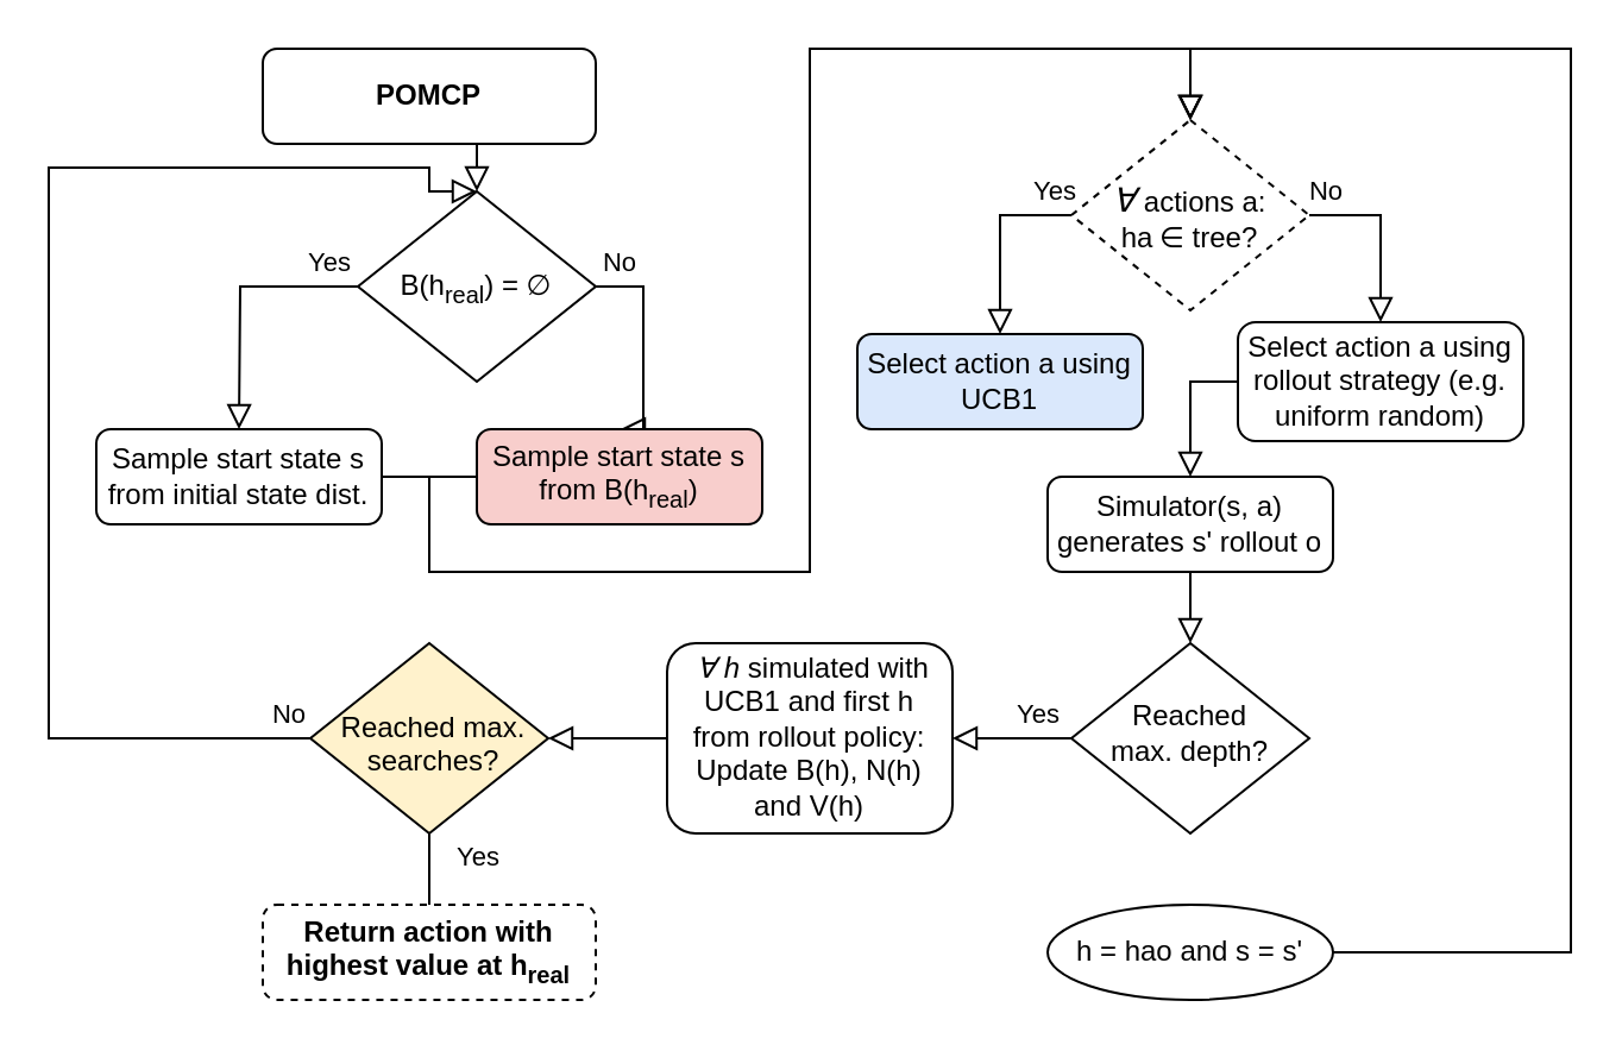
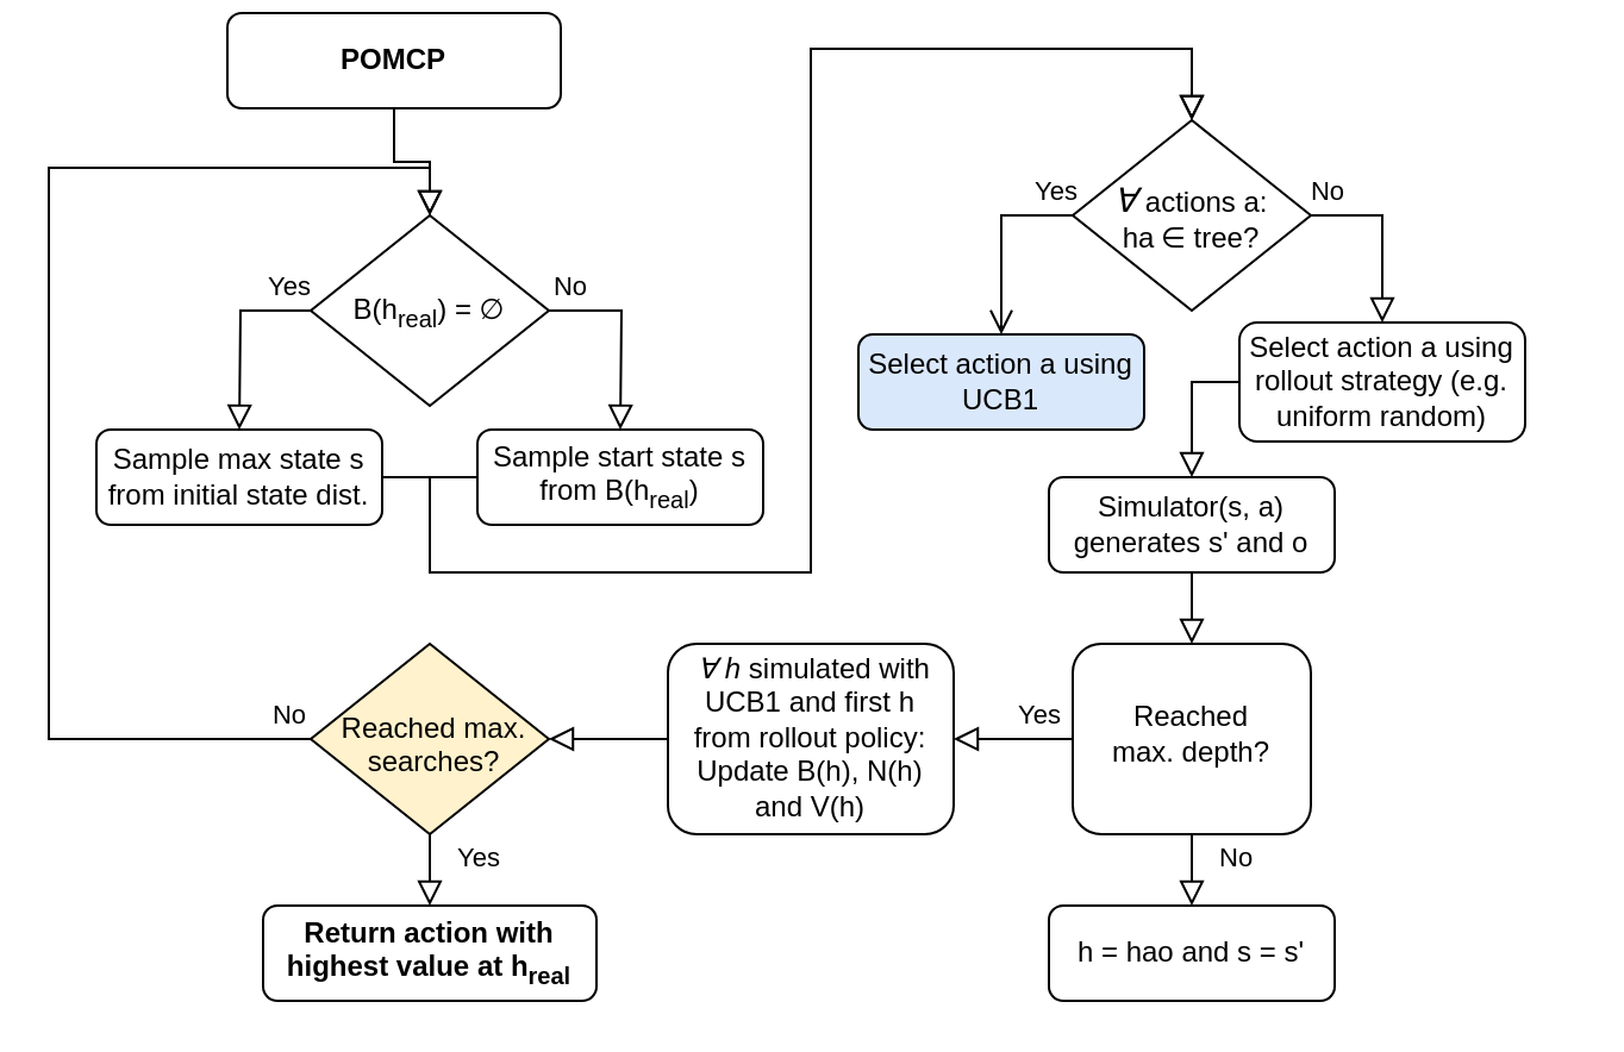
  <mxCell id="0" />
  <mxCell id="1" parent="0" />
  <mxCell id="2" value="" style="rounded=0;html=1;jettySize=auto;orthogonalLoop=1;fontSize=11;endArrow=block;endFill=0;endSize=8;strokeWidth=1;shadow=0;labelBackgroundColor=none;edgeStyle=orthogonalEdgeStyle;entryX=0.5;entryY=0;entryDx=0;entryDy=0;exitX=1;exitY=0.5;exitDx=0;exitDy=0;" parent="1" target="10" edge="1"><mxGeometry relative="1" as="geometry"><mxPoint x="160" y="200" as="sourcePoint" /><mxPoint x="180" y="290" as="targetPoint" /><Array as="points"><mxPoint x="180" y="200" /><mxPoint x="180" y="240" /><mxPoint x="340" y="240" /><mxPoint x="340" y="20" /><mxPoint x="500" y="20" /></Array></mxGeometry></mxCell>
- <mxCell id="3" value="POMCP" style="rounded=1;whiteSpace=wrap;html=1;fontSize=12;glass=0;strokeWidth=1;shadow=0;fontStyle=1" parent="1" vertex="1"><mxGeometry x="110" y="20" width="140" height="40" as="geometry" /></mxCell>
- <mxCell id="4" value="&lt;div&gt;B(h&lt;sub&gt;real&lt;/sub&gt;) = ∅&lt;/div&gt;" style="rhombus;whiteSpace=wrap;html=1;shadow=0;fontFamily=Helvetica;fontSize=12;align=center;strokeWidth=1;spacing=6;spacingTop=2;verticalAlign=middle;" parent="1" vertex="1"><mxGeometry x="150" y="80" width="100" height="80" as="geometry" /></mxCell>
+ <mxCell id="3" value="POMCP" style="rounded=1;whiteSpace=wrap;html=1;fontSize=12;glass=0;strokeWidth=1;shadow=0;fontStyle=1" parent="1" vertex="1"><mxGeometry x="95" y="5" width="140" height="40" as="geometry" /></mxCell>
+ <mxCell id="4" value="&lt;div&gt;B(h&lt;sub&gt;real&lt;/sub&gt;) = ∅&lt;/div&gt;" style="rhombus;whiteSpace=wrap;html=1;shadow=0;fontFamily=Helvetica;fontSize=12;align=center;strokeWidth=1;spacing=6;spacingTop=2;verticalAlign=middle;" parent="1" vertex="1"><mxGeometry x="130" y="90" width="100" height="80" as="geometry" /></mxCell>
  <mxCell id="5" value="Yes" style="rounded=0;html=1;jettySize=auto;orthogonalLoop=1;fontSize=11;endArrow=block;endFill=0;endSize=8;strokeWidth=1;shadow=0;labelBackgroundColor=none;edgeStyle=orthogonalEdgeStyle;exitX=0;exitY=0.5;exitDx=0;exitDy=0;" parent="1" source="4" edge="1"><mxGeometry x="-0.778" y="-10" relative="1" as="geometry"><mxPoint as="offset" /><mxPoint x="200" y="230" as="sourcePoint" /><mxPoint x="100" y="180" as="targetPoint" /></mxGeometry></mxCell>
  <mxCell id="6" value="" style="rounded=0;html=1;jettySize=auto;orthogonalLoop=1;fontSize=11;endArrow=block;endFill=0;endSize=8;strokeWidth=1;shadow=0;labelBackgroundColor=none;edgeStyle=orthogonalEdgeStyle;entryX=0.5;entryY=0;entryDx=0;entryDy=0;exitX=0;exitY=0.5;exitDx=0;exitDy=0;" parent="1" target="10" edge="1"><mxGeometry relative="1" as="geometry"><mxPoint x="200" y="200" as="sourcePoint" /><mxPoint x="180" y="290" as="targetPoint" /><Array as="points"><mxPoint x="180" y="200" /><mxPoint x="180" y="240" /><mxPoint x="340" y="240" /><mxPoint x="340" y="20" /><mxPoint x="500" y="20" /></Array></mxGeometry></mxCell>
  <mxCell id="7" value="No" style="rounded=0;html=1;jettySize=auto;orthogonalLoop=1;fontSize=11;endArrow=block;endFill=0;endSize=8;strokeWidth=1;shadow=0;labelBackgroundColor=none;edgeStyle=orthogonalEdgeStyle;exitX=1;exitY=0.5;exitDx=0;exitDy=0;" parent="1" source="4" edge="1"><mxGeometry x="-0.778" y="10" relative="1" as="geometry"><mxPoint as="offset" /><mxPoint x="190" y="250" as="sourcePoint" /><mxPoint x="260" y="180" as="targetPoint" /></mxGeometry></mxCell>
  <mxCell id="8" value="" style="rounded=0;html=1;jettySize=auto;orthogonalLoop=1;fontSize=11;endArrow=block;endFill=0;endSize=8;strokeWidth=1;shadow=0;labelBackgroundColor=none;edgeStyle=orthogonalEdgeStyle;exitX=0.5;exitY=1;exitDx=0;exitDy=0;entryX=0.5;entryY=0;entryDx=0;entryDy=0;" parent="1" source="3" target="4" edge="1"><mxGeometry relative="1" as="geometry"><mxPoint x="270" y="270" as="sourcePoint" /><mxPoint x="160" y="20" as="targetPoint" /><Array as="points" /></mxGeometry></mxCell>
  <mxCell id="9" value="Select action a using UCB1" style="rounded=1;whiteSpace=wrap;html=1;fontSize=12;glass=0;strokeWidth=1;shadow=0;fillColor=#dae8fc;" parent="1" vertex="1"><mxGeometry x="360" y="140" width="120" height="40" as="geometry" /></mxCell>
- <mxCell id="10" value="&lt;div&gt;&lt;div&gt;&lt;dfn class=&quot;glossary&quot;&gt;&lt;span class=&quot;texhtml&quot; style=&quot;font-size: 13px&quot;&gt;&lt;font style=&quot;font-size: 14px&quot;&gt;&lt;br class=&quot;Apple-interchange-newline&quot;&gt;∀&lt;/font&gt;&amp;nbsp;&lt;/span&gt;&lt;/dfn&gt;actions a:&lt;/div&gt;&lt;div&gt;ha&lt;sub&gt;&amp;nbsp;&lt;/sub&gt;&lt;span class=&quot;katex-display&quot;&gt;∈&amp;nbsp;&lt;/span&gt;tree?&lt;/div&gt;&lt;/div&gt;" style="rhombus;whiteSpace=wrap;html=1;shadow=0;fontFamily=Helvetica;fontSize=12;align=center;strokeWidth=1;spacing=6;spacingTop=-2;verticalAlign=top;dashed=1;" parent="1" vertex="1"><mxGeometry x="450" y="50" width="100" height="80" as="geometry" /></mxCell>
- <mxCell id="11" value="Yes" style="rounded=0;html=1;jettySize=auto;orthogonalLoop=1;fontSize=11;endArrow=block;endFill=0;endSize=8;strokeWidth=1;shadow=0;labelBackgroundColor=none;edgeStyle=orthogonalEdgeStyle;exitX=0;exitY=0.5;exitDx=0;exitDy=0;" parent="1" source="10" target="9" edge="1"><mxGeometry x="-0.833" y="-10" relative="1" as="geometry"><mxPoint as="offset" /><mxPoint x="520" y="190" as="sourcePoint" /><mxPoint x="520" y="230" as="targetPoint" /><Array as="points"><mxPoint x="420" y="90" /></Array></mxGeometry></mxCell>
+ <mxCell id="10" value="&lt;div&gt;&lt;div&gt;&lt;dfn class=&quot;glossary&quot;&gt;&lt;span class=&quot;texhtml&quot; style=&quot;font-size: 13px&quot;&gt;&lt;font style=&quot;font-size: 14px&quot;&gt;&lt;br class=&quot;Apple-interchange-newline&quot;&gt;∀&lt;/font&gt;&amp;nbsp;&lt;/span&gt;&lt;/dfn&gt;actions a:&lt;/div&gt;&lt;div&gt;ha&lt;sub&gt;&amp;nbsp;&lt;/sub&gt;&lt;span class=&quot;katex-display&quot;&gt;∈&amp;nbsp;&lt;/span&gt;tree?&lt;/div&gt;&lt;/div&gt;" style="rhombus;whiteSpace=wrap;html=1;shadow=0;fontFamily=Helvetica;fontSize=12;align=center;strokeWidth=1;spacing=6;spacingTop=-2;verticalAlign=top;" parent="1" vertex="1"><mxGeometry x="450" y="50" width="100" height="80" as="geometry" /></mxCell>
+ <mxCell id="11" value="Yes" style="rounded=0;html=1;jettySize=auto;orthogonalLoop=1;fontSize=11;endArrow=open;endFill=0;endSize=8;strokeWidth=1;shadow=0;labelBackgroundColor=none;edgeStyle=orthogonalEdgeStyle;exitX=0;exitY=0.5;exitDx=0;exitDy=0;" parent="1" source="10" target="9" edge="1"><mxGeometry x="-0.833" y="-10" relative="1" as="geometry"><mxPoint as="offset" /><mxPoint x="520" y="190" as="sourcePoint" /><mxPoint x="520" y="230" as="targetPoint" /><Array as="points"><mxPoint x="420" y="90" /></Array></mxGeometry></mxCell>
  <mxCell id="12" value="Select action a using rollout strategy (e.g. uniform random)" style="rounded=1;whiteSpace=wrap;html=1;fontSize=12;glass=0;strokeWidth=1;shadow=0;" parent="1" vertex="1"><mxGeometry x="520" y="135" width="120" height="50" as="geometry" /></mxCell>
  <mxCell id="13" value="" style="rounded=0;html=1;jettySize=auto;orthogonalLoop=1;fontSize=11;endArrow=block;endFill=0;endSize=8;strokeWidth=1;shadow=0;labelBackgroundColor=none;edgeStyle=orthogonalEdgeStyle;entryX=0.5;entryY=0;entryDx=0;entryDy=0;exitX=0;exitY=0.5;exitDx=0;exitDy=0;" parent="1" source="12" target="18" edge="1"><mxGeometry relative="1" as="geometry"><mxPoint x="510" y="180" as="sourcePoint" /><mxPoint x="580" y="250" as="targetPoint" /><Array as="points"><mxPoint x="500" y="160" /></Array></mxGeometry></mxCell>
  <mxCell id="14" value="No" style="rounded=0;html=1;jettySize=auto;orthogonalLoop=1;fontSize=11;endArrow=block;endFill=0;endSize=8;strokeWidth=1;shadow=0;labelBackgroundColor=none;edgeStyle=orthogonalEdgeStyle;exitX=1;exitY=0.5;exitDx=0;exitDy=0;" parent="1" source="10" target="12" edge="1"><mxGeometry x="-0.818" y="10" relative="1" as="geometry"><mxPoint as="offset" /><mxPoint x="510" y="210" as="sourcePoint" /><mxPoint x="430" y="250" as="targetPoint" /><Array as="points"><mxPoint x="580" y="90" /></Array></mxGeometry></mxCell>
- <mxCell id="15" value="&lt;div&gt;Reached &lt;br&gt;&lt;/div&gt;&lt;div&gt;max. depth?&lt;/div&gt;" style="rhombus;whiteSpace=wrap;html=1;shadow=0;fontFamily=Helvetica;fontSize=12;align=center;strokeWidth=1;spacing=6;spacingTop=-4;" parent="1" vertex="1"><mxGeometry x="450" y="270" width="100" height="80" as="geometry" /></mxCell>
+ <mxCell id="15" value="&lt;div&gt;Reached &lt;br&gt;&lt;/div&gt;&lt;div&gt;max. depth?&lt;/div&gt;" style="whiteSpace=wrap;html=1;shadow=0;fontFamily=Helvetica;fontSize=12;align=center;strokeWidth=1;spacing=6;spacingTop=-4;rounded=1;" parent="1" vertex="1"><mxGeometry x="450" y="270" width="100" height="80" as="geometry" /></mxCell>
  <mxCell id="16" value="Yes" style="rounded=0;html=1;jettySize=auto;orthogonalLoop=1;fontSize=11;endArrow=block;endFill=0;endSize=8;strokeWidth=1;shadow=0;labelBackgroundColor=none;edgeStyle=orthogonalEdgeStyle;exitX=0;exitY=0.5;exitDx=0;exitDy=0;" parent="1" source="15" target="20" edge="1"><mxGeometry x="-0.429" y="-10" relative="1" as="geometry"><mxPoint as="offset" /><mxPoint x="540" y="440" as="sourcePoint" /><mxPoint x="730" y="310" as="targetPoint" /><Array as="points" /></mxGeometry></mxCell>
  <mxCell id="17" style="edgeStyle=orthogonalEdgeStyle;rounded=0;orthogonalLoop=1;jettySize=auto;html=1;exitX=0.5;exitY=1;exitDx=0;exitDy=0;endArrow=block;endFill=0;endSize=8;" parent="1" source="18" target="15" edge="1"><mxGeometry relative="1" as="geometry"><mxPoint x="500" y="290" as="targetPoint" /></mxGeometry></mxCell>
- <mxCell id="18" value="Simulator(s, a) generates s' rollout o" style="rounded=1;whiteSpace=wrap;html=1;fontSize=12;glass=0;strokeWidth=1;shadow=0;spacingLeft=0;spacingRight=0;" parent="1" vertex="1"><mxGeometry x="440" y="200" width="120" height="40" as="geometry" /></mxCell>
+ <mxCell id="18" value="Simulator(s, a) generates s' and o" style="rounded=1;whiteSpace=wrap;html=1;fontSize=12;glass=0;strokeWidth=1;shadow=0;spacingLeft=0;spacingRight=0;" parent="1" vertex="1"><mxGeometry x="440" y="200" width="120" height="40" as="geometry" /></mxCell>
  <mxCell id="19" style="edgeStyle=orthogonalEdgeStyle;rounded=0;orthogonalLoop=1;jettySize=auto;html=1;exitX=0;exitY=0.5;exitDx=0;exitDy=0;endArrow=block;endFill=0;endSize=8;entryX=1;entryY=0.5;entryDx=0;entryDy=0;" parent="1" source="20" target="21" edge="1"><mxGeometry relative="1" as="geometry"><mxPoint x="480" y="300" as="targetPoint" /><Array as="points" /></mxGeometry></mxCell>
  <mxCell id="20" value="&lt;div&gt;&amp;nbsp;&lt;dfn class=&quot;glossary&quot;&gt;∀&amp;nbsp;h&lt;/dfn&gt;&amp;nbsp;simulated with UCB1 and first h from rollout policy:&lt;/div&gt;&lt;div&gt;Update B(h), N(h) and V(h)&lt;/div&gt;" style="rounded=1;whiteSpace=wrap;html=1;fontSize=12;glass=0;strokeWidth=1;shadow=0;verticalAlign=bottom;spacingTop=0;spacing=4;" parent="1" vertex="1"><mxGeometry x="280" y="270" width="120" height="80" as="geometry" /></mxCell>
  <mxCell id="21" value="&lt;div&gt;&lt;span&gt;Reached&amp;nbsp;&lt;/span&gt;&lt;span&gt;max. searches?&lt;/span&gt;&lt;br&gt;&lt;/div&gt;" style="rhombus;whiteSpace=wrap;html=1;shadow=0;fontFamily=Helvetica;fontSize=12;align=center;strokeWidth=1;spacing=6;spacingTop=18;verticalAlign=top;spacingLeft=4;fillColor=#fff2cc;" parent="1" vertex="1"><mxGeometry x="130" y="270" width="100" height="80" as="geometry" /></mxCell>
  <mxCell id="22" value="No" style="rounded=0;html=1;jettySize=auto;orthogonalLoop=1;fontSize=11;endArrow=block;endFill=0;endSize=8;strokeWidth=1;shadow=0;labelBackgroundColor=none;edgeStyle=orthogonalEdgeStyle;exitX=0;exitY=0.5;exitDx=0;exitDy=0;entryX=0.5;entryY=0;entryDx=0;entryDy=0;" parent="1" source="21" target="4" edge="1"><mxGeometry x="-0.966" y="-10" relative="1" as="geometry"><mxPoint as="offset" /><mxPoint x="70" y="360" as="sourcePoint" /><mxPoint x="100" y="420" as="targetPoint" /><Array as="points"><mxPoint x="20" y="310" /><mxPoint x="20" y="70" /><mxPoint x="180" y="70" /></Array></mxGeometry></mxCell>
- <mxCell id="23" value="Yes" style="rounded=0;html=1;jettySize=auto;orthogonalLoop=1;fontSize=11;endArrow=none;endFill=0;endSize=8;strokeWidth=1;shadow=0;labelBackgroundColor=none;edgeStyle=orthogonalEdgeStyle;exitX=0.5;exitY=1;exitDx=0;exitDy=0;align=left;" parent="1" source="21" target="24" edge="1"><mxGeometry x="0.2" y="10" relative="1" as="geometry"><mxPoint as="offset" /><mxPoint x="100" y="310" as="sourcePoint" /><mxPoint x="180" y="410" as="targetPoint" /><Array as="points" /></mxGeometry></mxCell>
- <mxCell id="24" value="Return action with highest value at h&lt;sub&gt;real&lt;/sub&gt;" style="rounded=1;whiteSpace=wrap;html=1;fontSize=12;glass=0;strokeWidth=1;shadow=0;fontStyle=1;dashed=1;" parent="1" vertex="1"><mxGeometry x="110" y="380" width="140" height="40" as="geometry" /></mxCell>
- <mxCell id="25" value="Sample start state s from initial state dist." style="rounded=1;whiteSpace=wrap;html=1;fontSize=12;glass=0;strokeWidth=1;shadow=0;" parent="1" vertex="1"><mxGeometry x="40" y="180" width="120" height="40" as="geometry" /></mxCell>
- <mxCell id="26" value="Sample start state s from B(h&lt;sub&gt;real&lt;/sub&gt;)&lt;sub&gt;&lt;br&gt;&lt;/sub&gt;" style="rounded=1;whiteSpace=wrap;html=1;fontSize=12;glass=0;strokeWidth=1;shadow=0;fillColor=#f8cecc;" parent="1" vertex="1"><mxGeometry x="200" y="180" width="120" height="40" as="geometry" /></mxCell>
- <mxCell id="27" style="rounded=0;orthogonalLoop=1;jettySize=auto;html=1;exitX=1;exitY=0.5;exitDx=0;exitDy=0;entryX=0.5;entryY=0;entryDx=0;entryDy=0;endSize=8;endArrow=block;endFill=0;" edge="1" parent="1" source="28" target="10"><mxGeometry relative="1" as="geometry"><Array as="points"><mxPoint x="660" y="400" /><mxPoint x="660" y="20" /><mxPoint x="500" y="20" /></Array></mxGeometry></mxCell>
- <mxCell id="28" value="h = hao and s = s'" style="ellipse;whiteSpace=wrap;html=1;fontSize=12;glass=0;strokeWidth=1;shadow=0;verticalAlign=middle;" vertex="1" parent="1"><mxGeometry x="440" y="380" width="120" height="40" as="geometry" /></mxCell>
+ <mxCell id="23" value="Yes" style="rounded=0;html=1;jettySize=auto;orthogonalLoop=1;fontSize=11;endArrow=block;endFill=0;endSize=8;strokeWidth=1;shadow=0;labelBackgroundColor=none;edgeStyle=orthogonalEdgeStyle;exitX=0.5;exitY=1;exitDx=0;exitDy=0;align=left;" parent="1" source="21" target="24" edge="1"><mxGeometry x="0.2" y="10" relative="1" as="geometry"><mxPoint as="offset" /><mxPoint x="100" y="310" as="sourcePoint" /><mxPoint x="180" y="410" as="targetPoint" /><Array as="points" /></mxGeometry></mxCell>
+ <mxCell id="24" value="Return action with highest value at h&lt;sub&gt;real&lt;/sub&gt;" style="rounded=1;whiteSpace=wrap;html=1;fontSize=12;glass=0;strokeWidth=1;shadow=0;fontStyle=1" parent="1" vertex="1"><mxGeometry x="110" y="380" width="140" height="40" as="geometry" /></mxCell>
+ <mxCell id="25" value="Sample max state s from initial state dist." style="rounded=1;whiteSpace=wrap;html=1;fontSize=12;glass=0;strokeWidth=1;shadow=0;" parent="1" vertex="1"><mxGeometry x="40" y="180" width="120" height="40" as="geometry" /></mxCell>
+ <mxCell id="26" value="Sample start state s from B(h&lt;sub&gt;real&lt;/sub&gt;)&lt;sub&gt;&lt;br&gt;&lt;/sub&gt;" style="rounded=1;whiteSpace=wrap;html=1;fontSize=12;glass=0;strokeWidth=1;shadow=0;" parent="1" vertex="1"><mxGeometry x="200" y="180" width="120" height="40" as="geometry" /></mxCell>
+ <mxCell id="28" value="h = hao and s = s'" style="rounded=1;whiteSpace=wrap;html=1;fontSize=12;glass=0;strokeWidth=1;shadow=0;verticalAlign=middle;" vertex="1" parent="1"><mxGeometry x="440" y="380" width="120" height="40" as="geometry" /></mxCell>
+ <mxCell id="29" value="No" style="rounded=0;html=1;jettySize=auto;orthogonalLoop=1;fontSize=11;endArrow=block;endFill=0;endSize=8;strokeWidth=1;shadow=0;labelBackgroundColor=none;edgeStyle=orthogonalEdgeStyle;entryX=0.5;entryY=0;entryDx=0;entryDy=0;exitX=0.5;exitY=1;exitDx=0;exitDy=0;align=left;" edge="1" parent="1" source="15" target="28"><mxGeometry x="-0.333" y="10" relative="1" as="geometry"><mxPoint as="offset" /><mxPoint x="570" y="350" as="sourcePoint" /><mxPoint x="510" y="60" as="targetPoint" /><Array as="points"><mxPoint x="500" y="370" /><mxPoint x="500" y="370" /></Array></mxGeometry></mxCell>
